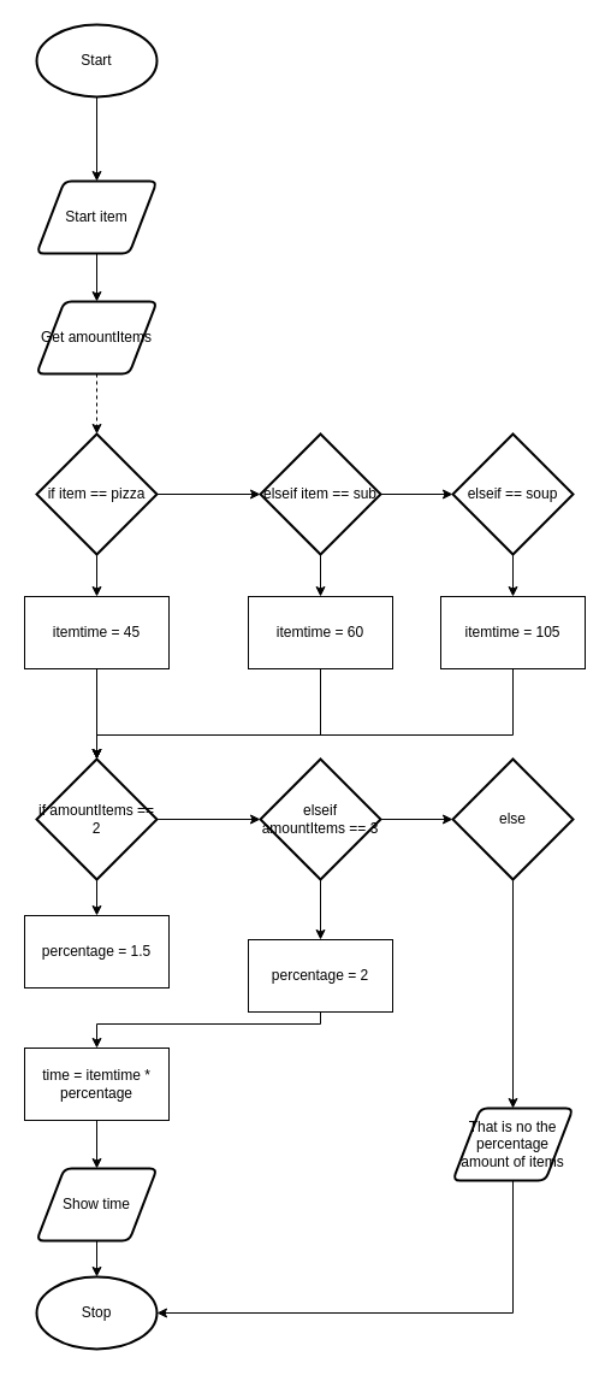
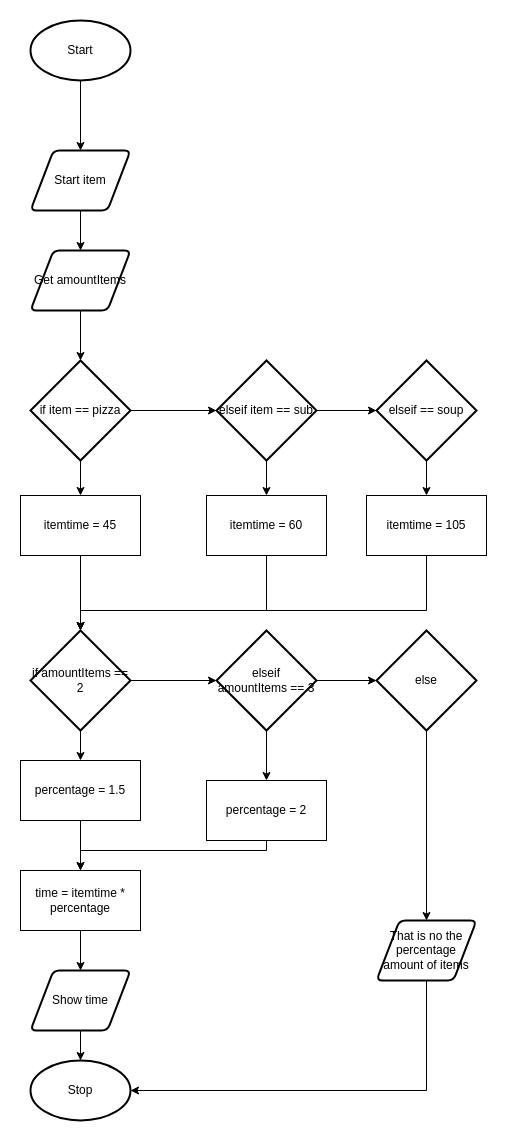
  <mxCell id="0" />
  <mxCell id="1" parent="0" />
  <mxCell id="2" value="" style="edgeStyle=orthogonalEdgeStyle;html=1;rounded=0;" edge="1" parent="1" source="3" target="5"><mxGeometry relative="1" as="geometry" /></mxCell>
  <mxCell id="3" value="Start" style="strokeWidth=2;html=1;shape=mxgraph.flowchart.start_1;whiteSpace=wrap;" vertex="1" parent="1"><mxGeometry x="30" y="20" width="100" height="60" as="geometry" /></mxCell>
  <mxCell id="4" style="edgeStyle=orthogonalEdgeStyle;rounded=0;html=1;entryX=0.5;entryY=0;entryDx=0;entryDy=0;" edge="1" parent="1" source="5" target="7"><mxGeometry relative="1" as="geometry" /></mxCell>
  <mxCell id="5" value="Start item" style="shape=parallelogram;html=1;strokeWidth=2;perimeter=parallelogramPerimeter;whiteSpace=wrap;rounded=1;arcSize=12;size=0.23;" vertex="1" parent="1"><mxGeometry x="30" y="150" width="100" height="60" as="geometry" /></mxCell>
- <mxCell id="6" style="edgeStyle=orthogonalEdgeStyle;rounded=0;html=1;entryX=0.5;entryY=0;entryDx=0;entryDy=0;entryPerimeter=0;dashed=1;" edge="1" parent="1" source="7" target="10"><mxGeometry relative="1" as="geometry" /></mxCell>
+ <mxCell id="6" style="edgeStyle=orthogonalEdgeStyle;rounded=0;html=1;entryX=0.5;entryY=0;entryDx=0;entryDy=0;entryPerimeter=0;" edge="1" parent="1" source="7" target="10"><mxGeometry relative="1" as="geometry" /></mxCell>
  <mxCell id="7" value="Get amountItems" style="shape=parallelogram;html=1;strokeWidth=2;perimeter=parallelogramPerimeter;whiteSpace=wrap;rounded=1;arcSize=12;size=0.23;" vertex="1" parent="1"><mxGeometry x="30" y="250" width="100" height="60" as="geometry" /></mxCell>
  <mxCell id="8" style="edgeStyle=orthogonalEdgeStyle;rounded=0;html=1;entryX=0;entryY=0.5;entryDx=0;entryDy=0;entryPerimeter=0;" edge="1" parent="1" source="10" target="15"><mxGeometry relative="1" as="geometry" /></mxCell>
  <mxCell id="9" style="edgeStyle=orthogonalEdgeStyle;rounded=0;html=1;entryX=0.5;entryY=0;entryDx=0;entryDy=0;" edge="1" parent="1" source="10" target="12"><mxGeometry relative="1" as="geometry" /></mxCell>
  <mxCell id="10" value="if item == pizza" style="strokeWidth=2;html=1;shape=mxgraph.flowchart.decision;whiteSpace=wrap;" vertex="1" parent="1"><mxGeometry x="30" y="360" width="100" height="100" as="geometry" /></mxCell>
  <mxCell id="11" style="edgeStyle=orthogonalEdgeStyle;rounded=0;html=1;entryX=0.5;entryY=0;entryDx=0;entryDy=0;entryPerimeter=0;" edge="1" parent="1" source="12" target="24"><mxGeometry relative="1" as="geometry" /></mxCell>
  <mxCell id="12" value="itemtime = 45" style="rounded=0;whiteSpace=wrap;html=1;" vertex="1" parent="1"><mxGeometry x="20" y="495" width="120" height="60" as="geometry" /></mxCell>
  <mxCell id="13" style="edgeStyle=orthogonalEdgeStyle;rounded=0;html=1;entryX=0;entryY=0.5;entryDx=0;entryDy=0;entryPerimeter=0;" edge="1" parent="1" source="15" target="19"><mxGeometry relative="1" as="geometry" /></mxCell>
  <mxCell id="14" style="edgeStyle=orthogonalEdgeStyle;rounded=0;html=1;entryX=0.5;entryY=0;entryDx=0;entryDy=0;" edge="1" parent="1" source="15" target="17"><mxGeometry relative="1" as="geometry" /></mxCell>
  <mxCell id="15" value="elseif item == sub" style="strokeWidth=2;html=1;shape=mxgraph.flowchart.decision;whiteSpace=wrap;" vertex="1" parent="1"><mxGeometry x="216" y="360" width="100" height="100" as="geometry" /></mxCell>
  <mxCell id="16" style="edgeStyle=orthogonalEdgeStyle;rounded=0;html=1;entryX=0.5;entryY=0;entryDx=0;entryDy=0;entryPerimeter=0;" edge="1" parent="1" source="17" target="24"><mxGeometry relative="1" as="geometry"><Array as="points"><mxPoint x="266" y="610" /><mxPoint x="80" y="610" /></Array></mxGeometry></mxCell>
  <mxCell id="17" value="itemtime = 60" style="rounded=0;whiteSpace=wrap;html=1;" vertex="1" parent="1"><mxGeometry x="206" y="495" width="120" height="60" as="geometry" /></mxCell>
  <mxCell id="18" style="edgeStyle=orthogonalEdgeStyle;rounded=0;html=1;entryX=0.5;entryY=0;entryDx=0;entryDy=0;" edge="1" parent="1" source="19" target="21"><mxGeometry relative="1" as="geometry" /></mxCell>
  <mxCell id="19" value="elseif == soup" style="strokeWidth=2;html=1;shape=mxgraph.flowchart.decision;whiteSpace=wrap;" vertex="1" parent="1"><mxGeometry x="376" y="360" width="100" height="100" as="geometry" /></mxCell>
  <mxCell id="20" style="edgeStyle=orthogonalEdgeStyle;rounded=0;html=1;entryX=0.5;entryY=0;entryDx=0;entryDy=0;entryPerimeter=0;" edge="1" parent="1" source="21" target="24"><mxGeometry relative="1" as="geometry"><Array as="points"><mxPoint x="426" y="610" /><mxPoint x="80" y="610" /></Array></mxGeometry></mxCell>
  <mxCell id="21" value="itemtime = 105" style="rounded=0;whiteSpace=wrap;html=1;" vertex="1" parent="1"><mxGeometry x="366" y="495" width="120" height="60" as="geometry" /></mxCell>
  <mxCell id="22" style="edgeStyle=orthogonalEdgeStyle;rounded=0;html=1;entryX=0.5;entryY=0;entryDx=0;entryDy=0;" edge="1" parent="1" source="24" target="26"><mxGeometry relative="1" as="geometry" /></mxCell>
  <mxCell id="23" style="edgeStyle=orthogonalEdgeStyle;rounded=0;html=1;entryX=0;entryY=0.5;entryDx=0;entryDy=0;entryPerimeter=0;" edge="1" parent="1" source="24" target="29"><mxGeometry relative="1" as="geometry" /></mxCell>
  <mxCell id="24" value="if amountItems == 2" style="strokeWidth=2;html=1;shape=mxgraph.flowchart.decision;whiteSpace=wrap;" vertex="1" parent="1"><mxGeometry x="30" y="630" width="100" height="100" as="geometry" /></mxCell>
+ <mxCell id="25" style="edgeStyle=orthogonalEdgeStyle;rounded=0;html=1;entryX=0.5;entryY=0;entryDx=0;entryDy=0;" edge="1" parent="1" source="26" target="35"><mxGeometry relative="1" as="geometry" /></mxCell>
  <mxCell id="26" value="percentage = 1.5" style="rounded=0;whiteSpace=wrap;html=1;" vertex="1" parent="1"><mxGeometry x="20" y="760" width="120" height="60" as="geometry" /></mxCell>
  <mxCell id="27" style="edgeStyle=orthogonalEdgeStyle;rounded=0;html=1;entryX=0.5;entryY=0;entryDx=0;entryDy=0;" edge="1" parent="1" source="29" target="31"><mxGeometry relative="1" as="geometry" /></mxCell>
  <mxCell id="28" style="edgeStyle=orthogonalEdgeStyle;rounded=0;html=1;entryX=0;entryY=0.5;entryDx=0;entryDy=0;entryPerimeter=0;" edge="1" parent="1" source="29" target="33"><mxGeometry relative="1" as="geometry" /></mxCell>
  <mxCell id="29" value="elseif amountItems == 3" style="strokeWidth=2;html=1;shape=mxgraph.flowchart.decision;whiteSpace=wrap;" vertex="1" parent="1"><mxGeometry x="216" y="630" width="100" height="100" as="geometry" /></mxCell>
  <mxCell id="30" style="edgeStyle=orthogonalEdgeStyle;rounded=0;html=1;entryX=0.5;entryY=0;entryDx=0;entryDy=0;" edge="1" parent="1" source="31" target="35"><mxGeometry relative="1" as="geometry"><Array as="points"><mxPoint x="266" y="850" /><mxPoint x="80" y="850" /></Array></mxGeometry></mxCell>
  <mxCell id="31" value="percentage = 2" style="rounded=0;whiteSpace=wrap;html=1;" vertex="1" parent="1"><mxGeometry x="206" y="780" width="120" height="60" as="geometry" /></mxCell>
  <mxCell id="32" style="edgeStyle=orthogonalEdgeStyle;rounded=0;html=1;entryX=0.5;entryY=0;entryDx=0;entryDy=0;" edge="1" parent="1" source="33" target="40"><mxGeometry relative="1" as="geometry" /></mxCell>
  <mxCell id="33" value="else" style="strokeWidth=2;html=1;shape=mxgraph.flowchart.decision;whiteSpace=wrap;" vertex="1" parent="1"><mxGeometry x="376" y="630" width="100" height="100" as="geometry" /></mxCell>
  <mxCell id="34" style="edgeStyle=orthogonalEdgeStyle;rounded=0;html=1;entryX=0.5;entryY=0;entryDx=0;entryDy=0;" edge="1" parent="1" source="35" target="38"><mxGeometry relative="1" as="geometry" /></mxCell>
  <mxCell id="35" value="time = itemtime * percentage" style="rounded=0;whiteSpace=wrap;html=1;" vertex="1" parent="1"><mxGeometry x="20" y="870" width="120" height="60" as="geometry" /></mxCell>
  <mxCell id="36" value="Stop" style="strokeWidth=2;html=1;shape=mxgraph.flowchart.start_1;whiteSpace=wrap;" vertex="1" parent="1"><mxGeometry x="30" y="1060" width="100" height="60" as="geometry" /></mxCell>
  <mxCell id="37" style="edgeStyle=orthogonalEdgeStyle;rounded=0;html=1;entryX=0.5;entryY=0;entryDx=0;entryDy=0;entryPerimeter=0;" edge="1" parent="1" source="38" target="36"><mxGeometry relative="1" as="geometry" /></mxCell>
  <mxCell id="38" value="Show time" style="shape=parallelogram;html=1;strokeWidth=2;perimeter=parallelogramPerimeter;whiteSpace=wrap;rounded=1;arcSize=12;size=0.23;" vertex="1" parent="1"><mxGeometry x="30" y="970" width="100" height="60" as="geometry" /></mxCell>
  <mxCell id="39" style="edgeStyle=orthogonalEdgeStyle;rounded=0;html=1;entryX=1;entryY=0.5;entryDx=0;entryDy=0;entryPerimeter=0;" edge="1" parent="1" source="40" target="36"><mxGeometry relative="1" as="geometry"><Array as="points"><mxPoint x="426" y="1090" /></Array></mxGeometry></mxCell>
  <mxCell id="40" value="That is no the percentage amount of items" style="shape=parallelogram;html=1;strokeWidth=2;perimeter=parallelogramPerimeter;whiteSpace=wrap;rounded=1;arcSize=12;size=0.23;" vertex="1" parent="1"><mxGeometry x="376" y="920" width="100" height="60" as="geometry" /></mxCell>
